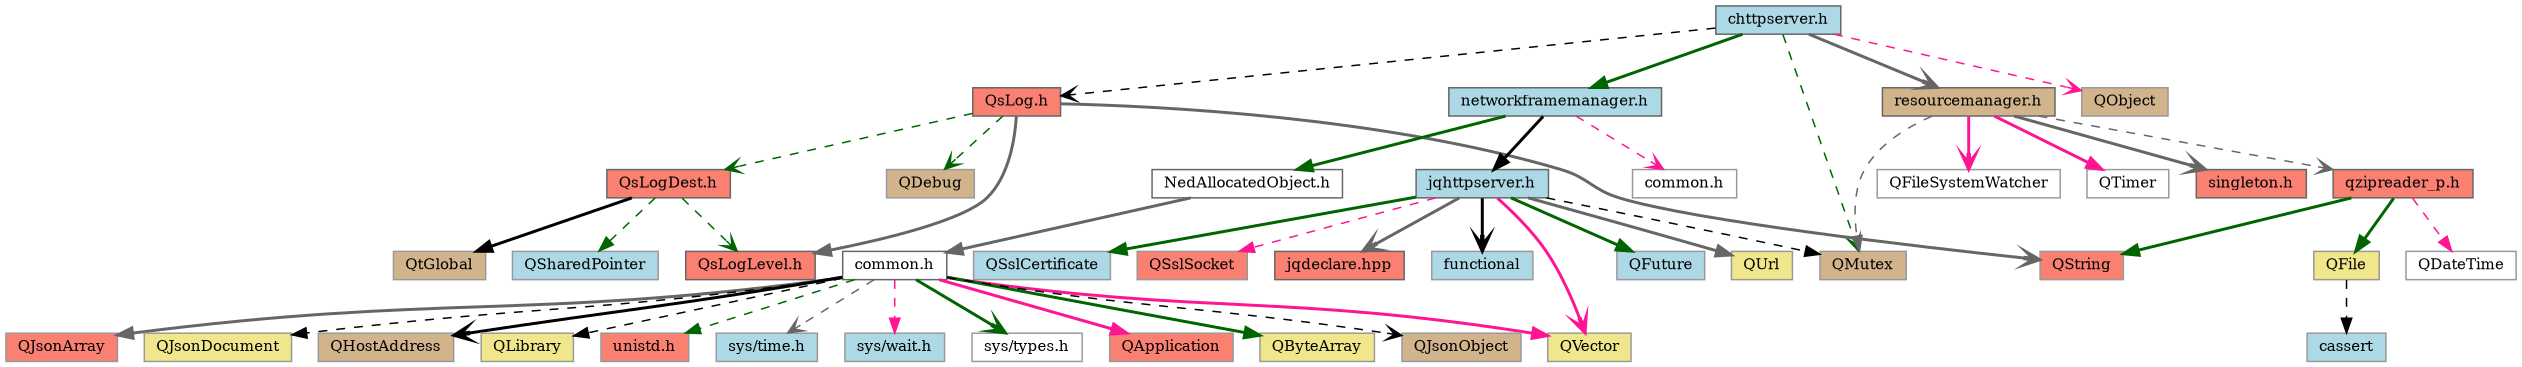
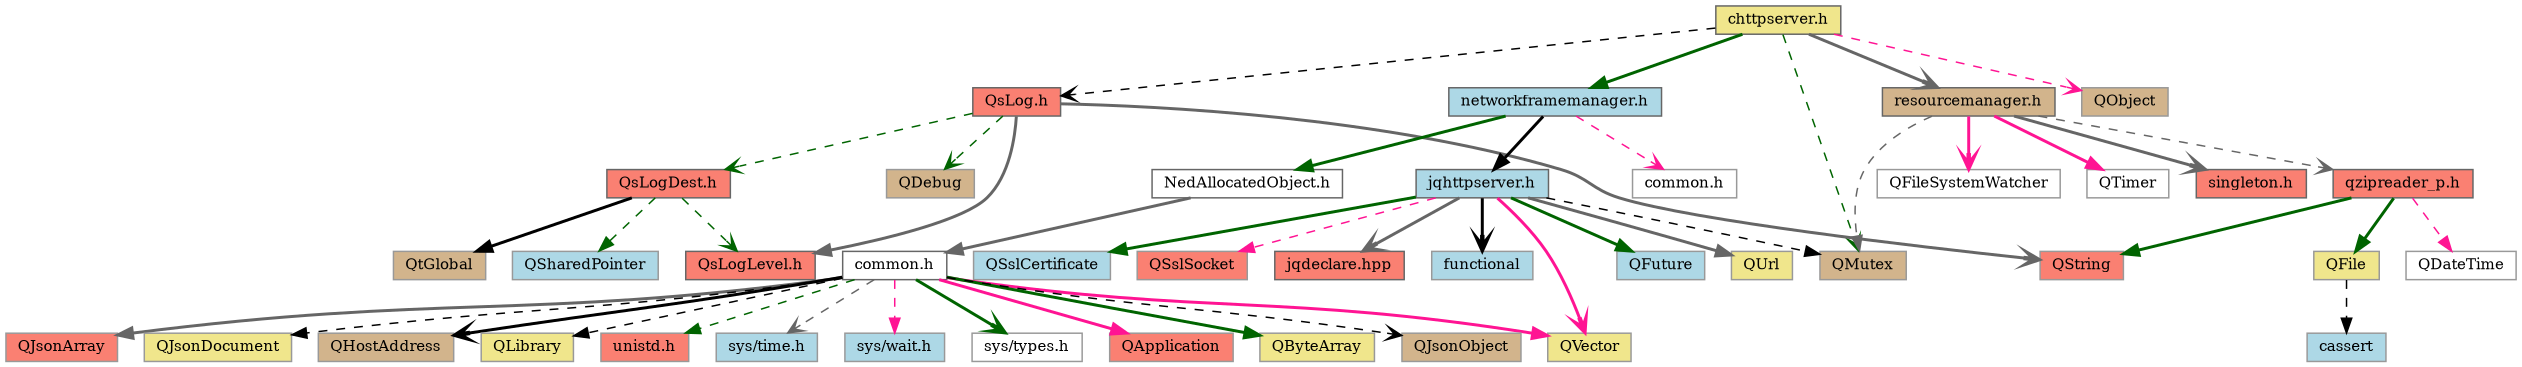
  digraph {
    fontname="DejaVu Serif"
    node [color=grey60 fillcolor=salmon fontname="DejaVu Serif" fontsize=10 shape=box style=filled]
    edge [arrowhead=normal color=darkgreen fontname="DejaVu Serif" fontsize=10 labelfontname=Helvetica labelfontsize=10 style=bold]
-   n1 [color=gray40 fillcolor=lightblue fontcolor=black height=0.2 label="chttpserver.h" width=0.4]
+   n1 [color=gray40 fillcolor=khaki fontcolor=black height=0.2 label="chttpserver.h" width=0.4]
    n2 [color=grey40 height=0.2 label="QsLog.h" width=0.4]
    n3 [color=grey40 fillcolor=lightblue height=0.2 label="networkframemanager.h" width=0.4]
    n4 [fillcolor=tan height=0.2 label=QMutex width=0.4]
    n5 [color=grey40 fillcolor=tan height=0.2 label="resourcemanager.h" width=0.4]
    n6 [fillcolor=tan height=0.2 label=QObject width=0.4]
    n7 [color=grey40 height=0.2 label="QsLogLevel.h" width=0.4]
    n8 [color=grey40 height=0.2 label="QsLogDest.h" width=0.4]
    n9 [fillcolor=tan height=0.2 label=QDebug width=0.4]
    n10 [height=0.2 label=QString width=0.4]
    n11 [color=grey40 fillcolor=white height=0.2 label="NedAllocatedObject.h" width=0.4]
    n12 [fillcolor=white height=0.2 label="common.h" width=0.4]
    n13 [color=grey40 fillcolor=lightblue height=0.2 label="jqhttpserver.h" width=0.4]
    n14 [color=grey40 fillcolor=white height=0.2 label="common.h" width=0.4]
    n15 [color=grey40 height=0.2 label="singleton.h" width=0.4]
    n16 [fillcolor=white height=0.2 label=QFileSystemWatcher width=0.4]
    n17 [fillcolor=white height=0.2 label=QTimer width=0.4]
    n18 [color=grey40 height=0.2 label="qzipreader_p.h" width=0.4]
    n19 [fillcolor=lightblue height=0.2 label=QSharedPointer width=0.4]
    n20 [fillcolor=tan height=0.2 label=QtGlobal width=0.4]
    n21 [fillcolor=lightblue height=0.2 label=functional width=0.4]
    n22 [fillcolor=khaki height=0.2 label=QVector width=0.4]
    n23 [fillcolor=lightblue height=0.2 label=QFuture width=0.4]
    n24 [fillcolor=khaki height=0.2 label=QUrl width=0.4]
    n25 [fillcolor=lightblue height=0.2 label=QSslCertificate width=0.4]
    n26 [height=0.2 label=QSslSocket width=0.4]
    n27 [color=grey40 height=0.2 label="jqdeclare.hpp" width=0.4]
    n28 [height=0.2 label=QApplication width=0.4]
    n29 [fillcolor=khaki height=0.2 label=QByteArray width=0.4]
    n30 [fillcolor=tan height=0.2 label=QJsonObject width=0.4]
    n31 [height=0.2 label=QJsonArray width=0.4]
    n32 [fillcolor=khaki height=0.2 label=QJsonDocument width=0.4]
    n33 [fillcolor=tan height=0.2 label=QHostAddress width=0.4]
    n34 [fillcolor=khaki height=0.2 label=QLibrary width=0.4]
    n35 [height=0.2 label="unistd.h" width=0.4]
    n36 [fillcolor=lightblue height=0.2 label="sys/time.h" width=0.4]
    n37 [fillcolor=lightblue height=0.2 label="sys/wait.h" width=0.4]
    n38 [fillcolor=white height=0.2 label="sys/types.h" width=0.4]
    n39 [fillcolor=white height=0.2 label=QDateTime width=0.4]
    n40 [fillcolor=khaki height=0.2 label=QFile width=0.4]
    n41 [fillcolor=lightblue height=0.2 label=cassert width=0.4]
    n1 -> n2 [arrowhead=vee color=black style=dashed]
    n1 -> n3
    n1 -> n4 [arrowhead=vee style=dashed]
    n1 -> n5 [arrowhead=vee color=gray40]
    n1 -> n6 [arrowhead=vee color=deeppink style=dashed]
    n2 -> n7 [color=gray40]
    n2 -> n8 [arrowhead=vee style=dashed]
    n2 -> n9 [arrowhead=vee style=dashed]
    n2 -> n10 [arrowhead=vee color=gray40]
    n3 -> n11
    n3 -> n12 [arrowhead=vee color=deeppink style=dashed]
    n3 -> n13 [color=black]
    n5 -> n4 [color=gray40 style=dashed]
    n5 -> n15 [arrowhead=vee color=gray40]
    n5 -> n16 [arrowhead=vee color=deeppink]
    n5 -> n17 [color=deeppink]
    n5 -> n18 [arrowhead=vee color=gray40 style=dashed]
    n8 -> n7 [arrowhead=vee style=dashed]
    n8 -> n19 [style=dashed]
    n8 -> n20 [color=black]
    n11 -> n14 [color=gray40]
    n13 -> n4 [color=black style=dashed]
    n13 -> n21 [arrowhead=vee color=black]
    n13 -> n22 [arrowhead=vee color=deeppink]
    n13 -> n23
    n13 -> n24 [color=gray40]
    n13 -> n25
    n13 -> n26 [color=deeppink style=dashed]
    n13 -> n27 [arrowhead=vee color=gray40]
    n14 -> n22 [color=deeppink]
    n14 -> n28 [color=deeppink]
    n14 -> n29
    n14 -> n30 [arrowhead=vee color=black style=dashed]
    n14 -> n31 [color=gray40]
    n14 -> n32 [color=black style=dashed]
    n14 -> n33 [arrowhead=vee color=black]
    n14 -> n34 [color=black style=dashed]
    n14 -> n35 [style=dashed]
    n14 -> n36 [arrowhead=vee color=gray40 style=dashed]
    n14 -> n37 [color=deeppink style=dashed]
    n14 -> n38 [arrowhead=vee]
    n18 -> n10
    n18 -> n39 [color=deeppink style=dashed]
    n18 -> n40
    n40 -> n41 [color=black style=dashed]
  }
